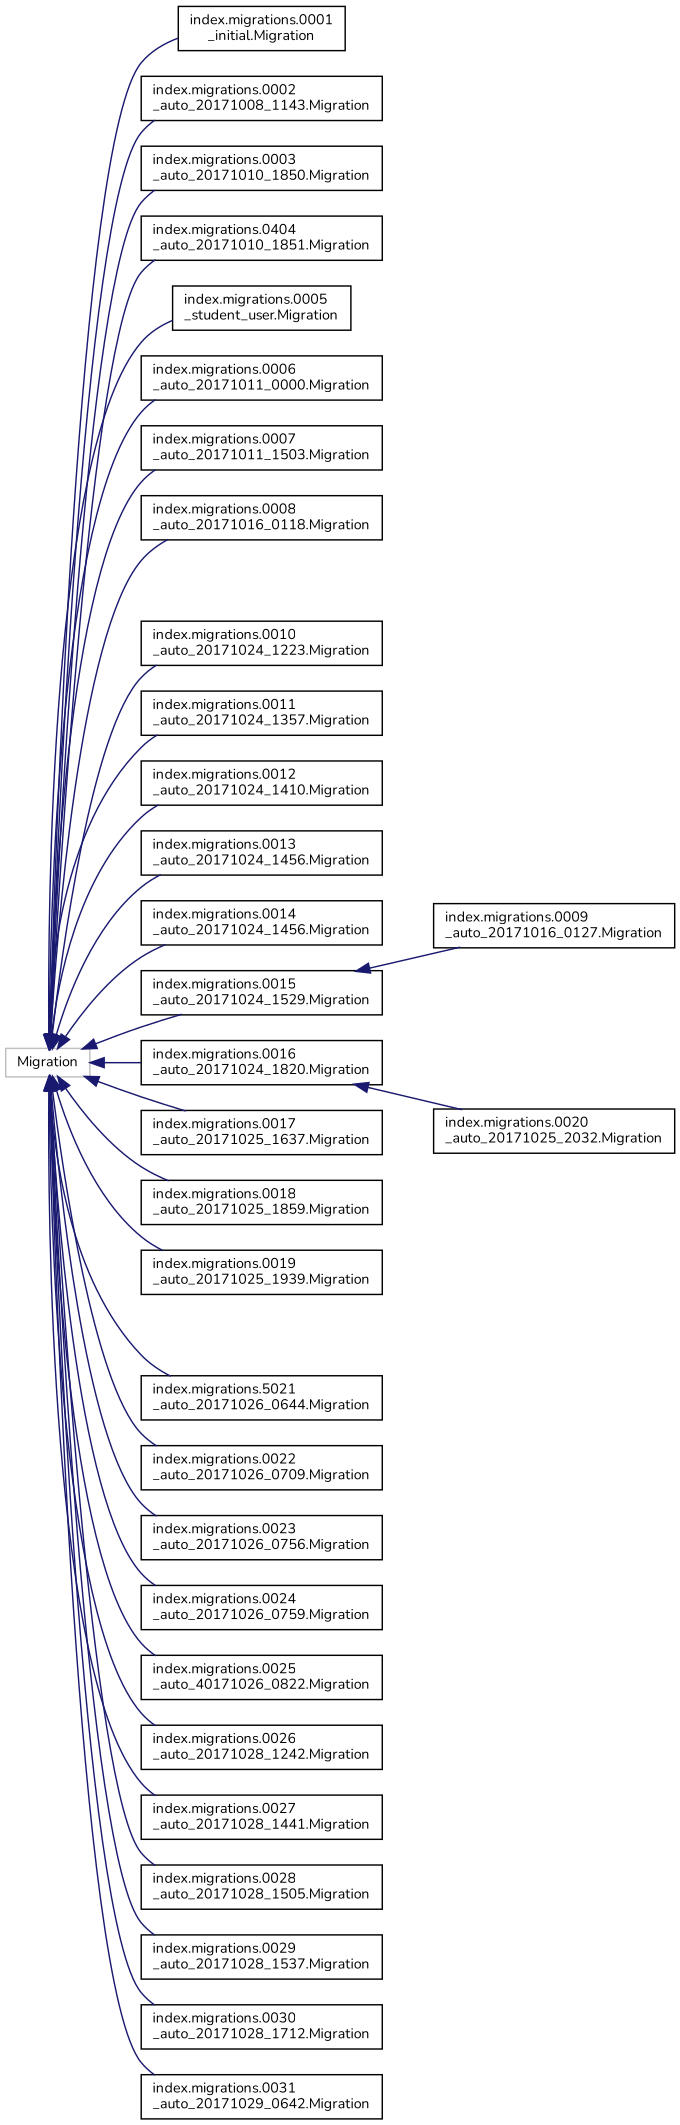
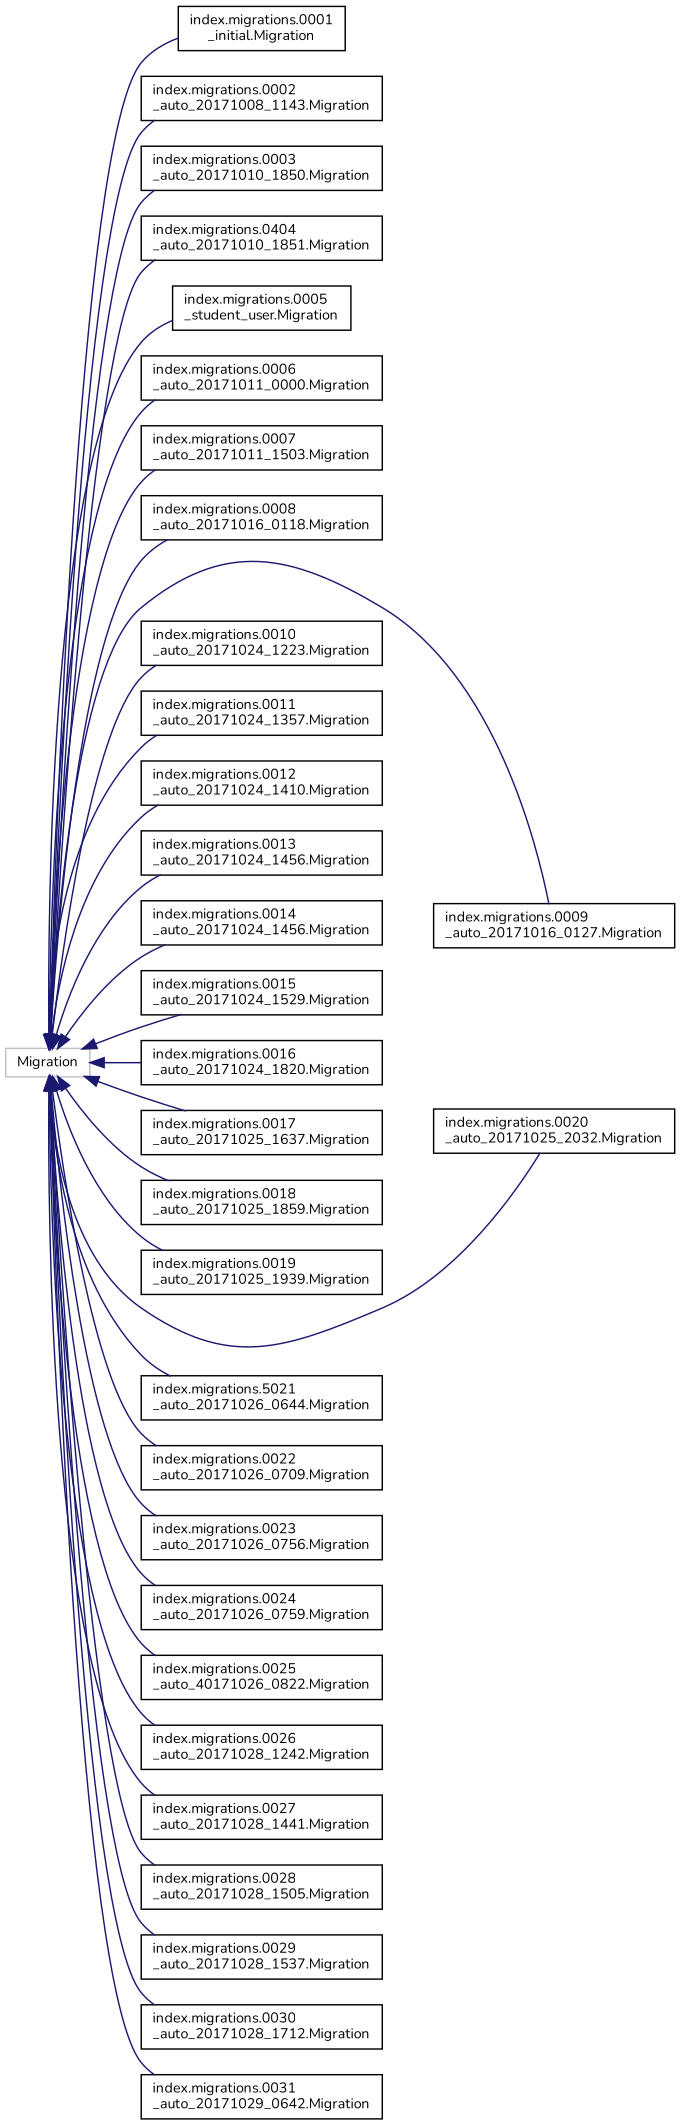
  digraph {
    fontname=Nunito
    rankdir=LR
    node [color=black fillcolor=white fontname=Nunito fontsize=10 shape=record style=filled]
    edge [color=midnightblue dir=back fontname=Nunito fontsize=10 labelfontname=Helvetica labelfontsize=10 style=solid]
    n1 [color=grey75 height=0.2 label=Migration width=0.4]
    n2 [height=0.2 label="index.migrations.0001\l_initial.Migration" width=0.4]
    n3 [height=0.2 label="index.migrations.0002\l_auto_20171008_1143.Migration" width=0.4]
    n4 [height=0.2 label="index.migrations.0003\l_auto_20171010_1850.Migration" width=0.4]
    n5 [height=0.2 label="index.migrations.0404\l_auto_20171010_1851.Migration" width=0.4]
    n6 [height=0.2 label="index.migrations.0005\l_student_user.Migration" width=0.4]
    n7 [height=0.2 label="index.migrations.0006\l_auto_20171011_0000.Migration" width=0.4]
    n8 [height=0.2 label="index.migrations.0007\l_auto_20171011_1503.Migration" width=0.4]
    n9 [height=0.2 label="index.migrations.0008\l_auto_20171016_0118.Migration" width=0.4]
    n10 [height=0.2 label="index.migrations.0009\l_auto_20171016_0127.Migration" width=0.4]
    n11 [height=0.2 label="index.migrations.0010\l_auto_20171024_1223.Migration" width=0.4]
    n12 [height=0.2 label="index.migrations.0011\l_auto_20171024_1357.Migration" width=0.4]
    n13 [height=0.2 label="index.migrations.0012\l_auto_20171024_1410.Migration" width=0.4]
    n14 [height=0.2 label="index.migrations.0013\l_auto_20171024_1456.Migration" width=0.4]
    n15 [height=0.2 label="index.migrations.0014\l_auto_20171024_1456.Migration" width=0.4]
    n16 [height=0.2 label="index.migrations.0015\l_auto_20171024_1529.Migration" width=0.4]
    n17 [height=0.2 label="index.migrations.0016\l_auto_20171024_1820.Migration" width=0.4]
    n18 [height=0.2 label="index.migrations.0017\l_auto_20171025_1637.Migration" width=0.4]
    n19 [height=0.2 label="index.migrations.0018\l_auto_20171025_1859.Migration" width=0.4]
    n20 [height=0.2 label="index.migrations.0019\l_auto_20171025_1939.Migration" width=0.4]
    n21 [height=0.2 label="index.migrations.0020\l_auto_20171025_2032.Migration" width=0.4]
    n22 [height=0.2 label="index.migrations.5021\l_auto_20171026_0644.Migration" width=0.4]
    n23 [height=0.2 label="index.migrations.0022\l_auto_20171026_0709.Migration" width=0.4]
    n24 [height=0.2 label="index.migrations.0023\l_auto_20171026_0756.Migration" width=0.4]
    n25 [height=0.2 label="index.migrations.0024\l_auto_20171026_0759.Migration" width=0.4]
    n26 [height=0.2 label="index.migrations.0025\l_auto_40171026_0822.Migration" width=0.4]
    n27 [height=0.2 label="index.migrations.0026\l_auto_20171028_1242.Migration" width=0.4]
    n28 [height=0.2 label="index.migrations.0027\l_auto_20171028_1441.Migration" width=0.4]
    n29 [height=0.2 label="index.migrations.0028\l_auto_20171028_1505.Migration" width=0.4]
    n30 [height=0.2 label="index.migrations.0029\l_auto_20171028_1537.Migration" width=0.4]
    n31 [height=0.2 label="index.migrations.0030\l_auto_20171028_1712.Migration" width=0.4]
    n32 [height=0.2 label="index.migrations.0031\l_auto_20171029_0642.Migration" width=0.4]
    n1 -> n2
    n1 -> n3
    n1 -> n4
    n1 -> n5
    n1 -> n6
    n1 -> n7
    n1 -> n8
    n1 -> n9
-   n16 -> n10
+   n1 -> n10
    n1 -> n11
    n1 -> n12
    n1 -> n13
    n1 -> n14
    n1 -> n15
    n1 -> n16
    n1 -> n17
    n1 -> n18
    n1 -> n19
    n1 -> n20
-   n17 -> n21
+   n1 -> n21
    n1 -> n22
    n1 -> n23
    n1 -> n24
    n1 -> n25
    n1 -> n26
    n1 -> n27
    n1 -> n28
    n1 -> n29
    n1 -> n30
    n1 -> n31
    n1 -> n32
  }
